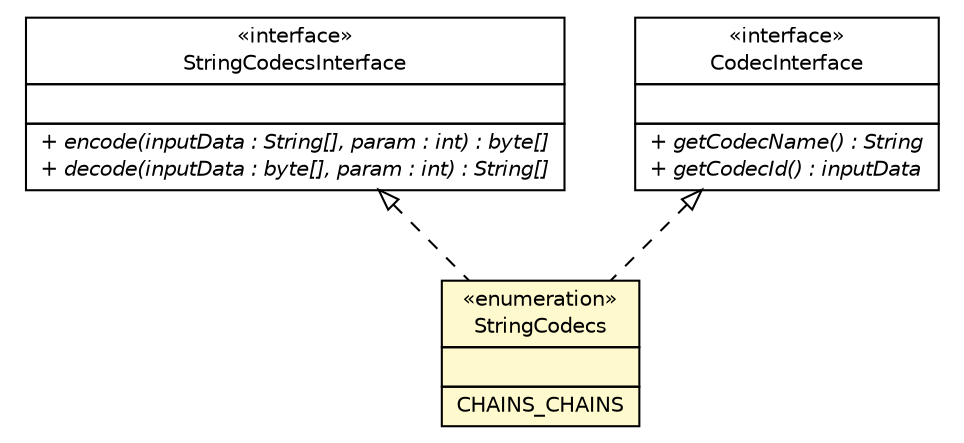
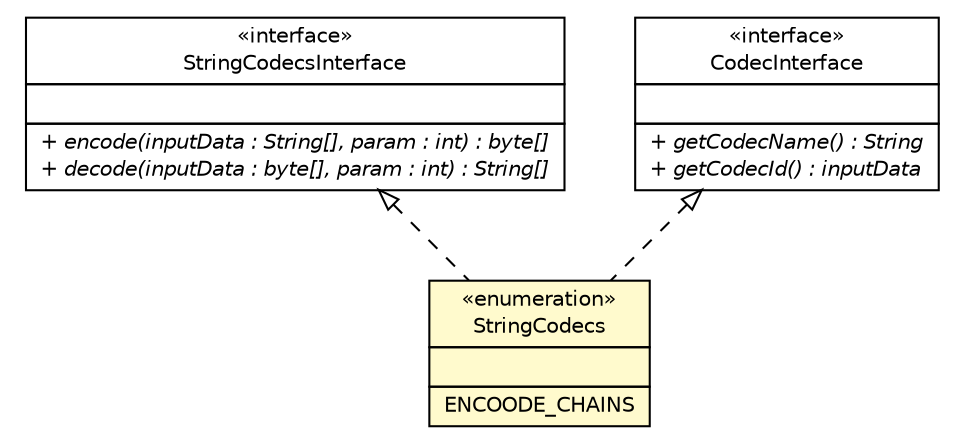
  digraph {
    nodesep=0.25
    ranksep=0.5
    node [fontcolor=black fontname=Helvetica fontsize=10.0 shape=plaintext]
    edge [arrowtail=empty dir=back fontname=Helvetica fontsize=10 headport=p labelfontname=Helvetica labelfontsize=10 style=dashed tailport=p]
    n1 [label=<<table title="org.rcsb.mmtf.codec.StringCodecsInterface" border="0" cellborder="1" cellspacing="0" cellpadding="2" port="p" href="./StringCodecsInterface.html"> 		<tr><td><table border="0" cellspacing="0" cellpadding="1"> <tr><td align="center" balign="center"> &#171;interface&#187; </td></tr> <tr><td align="center" balign="center"> StringCodecsInterface </td></tr> 		</table></td></tr> 		<tr><td><table border="0" cellspacing="0" cellpadding="1"> <tr><td align="left" balign="left">  </td></tr> 		</table></td></tr> 		<tr><td><table border="0" cellspacing="0" cellpadding="1"> <tr><td align="left" balign="left"><font face="Helvetica-Oblique" point-size="10.0"> + encode(inputData : String[], param : int) : byte[] </font></td></tr> <tr><td align="left" balign="left"><font face="Helvetica-Oblique" point-size="10.0"> + decode(inputData : byte[], param : int) : String[] </font></td></tr> 		</table></td></tr> 		</table>>]
-   n2 [label=<<table title="org.rcsb.mmtf.codec.StringCodecs" border="0" cellborder="1" cellspacing="0" cellpadding="2" port="p" bgcolor="lemonChiffon" href="./StringCodecs.html"> 		<tr><td><table border="0" cellspacing="0" cellpadding="1"> <tr><td align="center" balign="center"> &#171;enumeration&#187; </td></tr> <tr><td align="center" balign="center"> StringCodecs </td></tr> 		</table></td></tr> 		<tr><td><table border="0" cellspacing="0" cellpadding="1"> <tr><td align="left" balign="left">  </td></tr> 		</table></td></tr> 		<tr><td><table border="0" cellspacing="0" cellpadding="1"> <tr><td align="left" balign="left"> CHAINS_CHAINS </td></tr> 		</table></td></tr> 		</table>>]
+   n2 [label=<<table title="org.rcsb.mmtf.codec.StringCodecs" border="0" cellborder="1" cellspacing="0" cellpadding="2" port="p" bgcolor="lemonChiffon" href="./StringCodecs.html"> 		<tr><td><table border="0" cellspacing="0" cellpadding="1"> <tr><td align="center" balign="center"> &#171;enumeration&#187; </td></tr> <tr><td align="center" balign="center"> StringCodecs </td></tr> 		</table></td></tr> 		<tr><td><table border="0" cellspacing="0" cellpadding="1"> <tr><td align="left" balign="left">  </td></tr> 		</table></td></tr> 		<tr><td><table border="0" cellspacing="0" cellpadding="1"> <tr><td align="left" balign="left"> ENCOODE_CHAINS </td></tr> 		</table></td></tr> 		</table>>]
    n3 [label=<<table title="org.rcsb.mmtf.codec.CodecInterface" border="0" cellborder="1" cellspacing="0" cellpadding="2" port="p" href="./CodecInterface.html"> 		<tr><td><table border="0" cellspacing="0" cellpadding="1"> <tr><td align="center" balign="center"> &#171;interface&#187; </td></tr> <tr><td align="center" balign="center"> CodecInterface </td></tr> 		</table></td></tr> 		<tr><td><table border="0" cellspacing="0" cellpadding="1"> <tr><td align="left" balign="left">  </td></tr> 		</table></td></tr> 		<tr><td><table border="0" cellspacing="0" cellpadding="1"> <tr><td align="left" balign="left"><font face="Helvetica-Oblique" point-size="10.0"> + getCodecName() : String </font></td></tr> <tr><td align="left" balign="left"><font face="Helvetica-Oblique" point-size="10.0"> + getCodecId() : inputData </font></td></tr> 		</table></td></tr> 		</table>>]
    n1 -> n2
    n3 -> n2
  }
